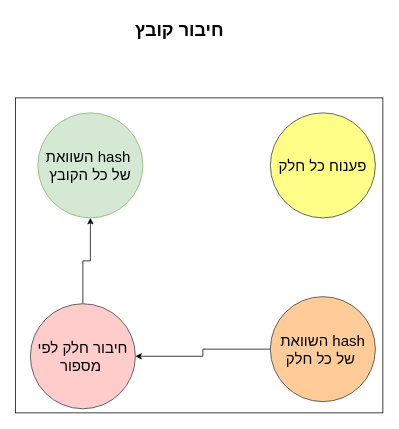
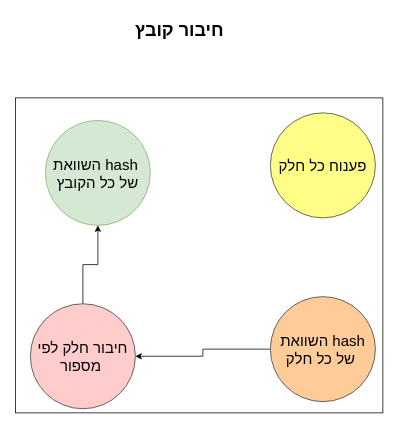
  <mxCell id="0" />
  <mxCell id="1" parent="0" />
  <mxCell id="2" value="" style="rounded=0;whiteSpace=wrap;html=1;" parent="1" vertex="1"><mxGeometry x="20" y="130" width="490" height="420" as="geometry" /></mxCell>
  <mxCell id="3" value="פענוח כל חלק" style="ellipse;whiteSpace=wrap;html=1;aspect=fixed;fillColor=#ffff88;strokeColor=#36393d;fontSize=20;" parent="1" vertex="1"><mxGeometry x="360" y="150" width="140" height="140" as="geometry" /></mxCell>
- <mxCell id="4" value="&lt;font style=&quot;font-size: 20px;&quot;&gt;השוואת hash&amp;nbsp;&lt;br&gt;של כל הקובץ&lt;br&gt;&lt;/font&gt;" style="ellipse;whiteSpace=wrap;html=1;aspect=fixed;fontSize=20;fillColor=#d5e8d4;strokeColor=#82b366;" parent="1" vertex="1"><mxGeometry x="50" y="150" width="140" height="140" as="geometry" /></mxCell>
+ <mxCell id="4" value="&lt;font style=&quot;font-size: 20px;&quot;&gt;השוואת hash&amp;nbsp;&lt;br&gt;של כל הקובץ&lt;br&gt;&lt;/font&gt;" style="ellipse;whiteSpace=wrap;html=1;aspect=fixed;fontSize=20;fillColor=#d5e8d4;strokeColor=#82b366;" parent="1" vertex="1"><mxGeometry x="60" y="160" width="140" height="140" as="geometry" /></mxCell>
  <mxCell id="5" style="edgeStyle=orthogonalEdgeStyle;rounded=0;orthogonalLoop=1;jettySize=auto;html=1;" edge="1" parent="1" source="6" target="8"><mxGeometry relative="1" as="geometry" /></mxCell>
  <mxCell id="6" value="השוואת hash של כל חלק&amp;nbsp;" style="ellipse;whiteSpace=wrap;html=1;aspect=fixed;fillColor=#ffcc99;strokeColor=#36393d;fontSize=20;" parent="1" vertex="1"><mxGeometry x="360" y="395" width="140" height="140" as="geometry" /></mxCell>
  <mxCell id="7" style="edgeStyle=orthogonalEdgeStyle;rounded=0;orthogonalLoop=1;jettySize=auto;html=1;" edge="1" parent="1" source="8" target="4"><mxGeometry relative="1" as="geometry" /></mxCell>
  <mxCell id="8" value="חיבור חלק לפי מספור&amp;nbsp;" style="ellipse;whiteSpace=wrap;html=1;aspect=fixed;fillColor=#ffcccc;strokeColor=#36393d;fontSize=20;" parent="1" vertex="1"><mxGeometry x="40" y="404.5" width="140" height="140" as="geometry" /></mxCell>
  <mxCell id="9" value="&lt;h1&gt;חיבור קובץ&lt;/h1&gt;" style="text;html=1;strokeColor=none;fillColor=none;spacing=5;spacingTop=-20;whiteSpace=wrap;overflow=hidden;rounded=0;" parent="1" vertex="1"><mxGeometry x="175" y="20" width="190" height="50" as="geometry" /></mxCell>
